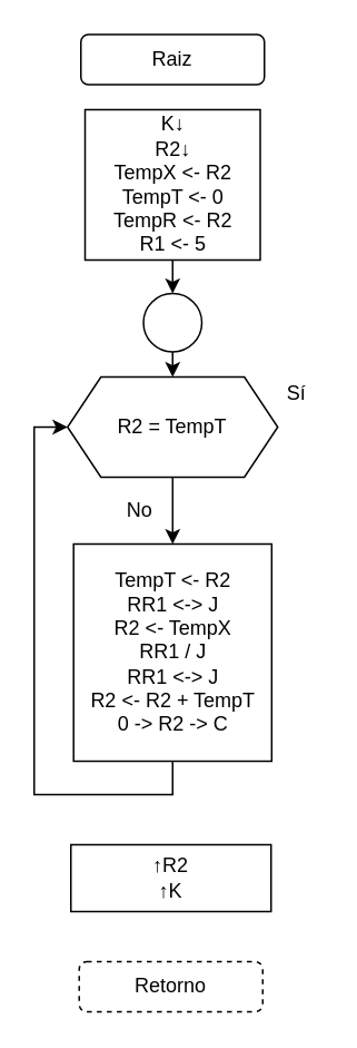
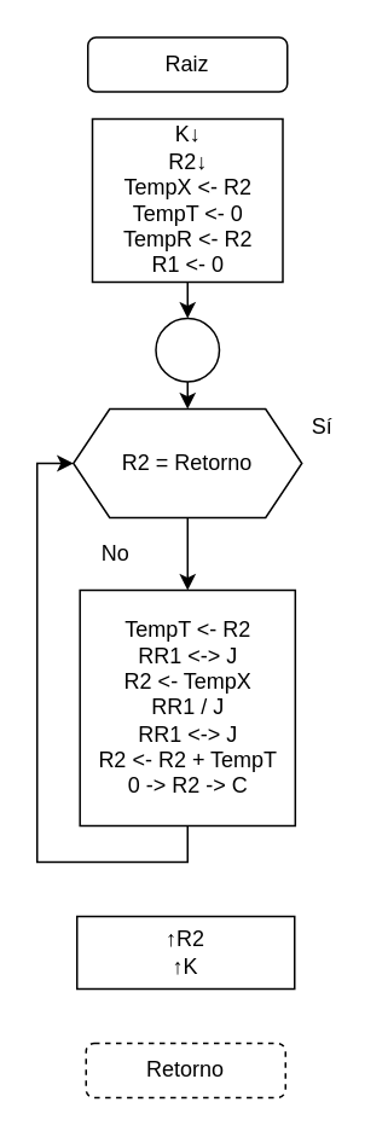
  <mxCell id="0" />
  <mxCell id="1" parent="0" />
  <mxCell id="2" value="Raiz" style="rounded=1;whiteSpace=wrap;html=1;" vertex="1" parent="1"><mxGeometry x="48" y="20" width="110" height="30" as="geometry" /></mxCell>
  <mxCell id="3" style="edgeStyle=orthogonalEdgeStyle;rounded=0;orthogonalLoop=1;jettySize=auto;html=1;entryX=0;entryY=0.5;entryDx=0;entryDy=0;" edge="1" parent="1" source="4" target="10"><mxGeometry relative="1" as="geometry"><Array as="points"><mxPoint x="103" y="475" /><mxPoint x="20" y="475" /><mxPoint x="20" y="255" /></Array></mxGeometry></mxCell>
  <mxCell id="4" value="&lt;div&gt;TempT &amp;lt;- R2&lt;/div&gt;&lt;div&gt;RR1 &amp;lt;-&amp;gt; J&lt;/div&gt;&lt;div&gt;R2 &amp;lt;- TempX&lt;br&gt;&lt;/div&gt;&lt;div&gt;RR1 / J&lt;/div&gt;&lt;div&gt;RR1 &amp;lt;-&amp;gt; J&lt;/div&gt;&lt;div&gt;R2 &amp;lt;- R2 + TempT&lt;/div&gt;&lt;div&gt;0 -&amp;gt; R2 -&amp;gt; C&lt;br&gt;&lt;/div&gt;" style="rounded=0;whiteSpace=wrap;html=1;" vertex="1" parent="1"><mxGeometry x="43.63" y="325" width="118.75" height="130" as="geometry" /></mxCell>
  <mxCell id="5" style="edgeStyle=orthogonalEdgeStyle;rounded=0;orthogonalLoop=1;jettySize=auto;html=1;exitX=0.5;exitY=1;exitDx=0;exitDy=0;entryX=0.5;entryY=0;entryDx=0;entryDy=0;" edge="1" parent="1" source="6" target="8"><mxGeometry relative="1" as="geometry" /></mxCell>
- <mxCell id="6" value="&lt;div&gt;K↓&lt;/div&gt;&lt;div&gt;R2↓&lt;/div&gt;&lt;div&gt;TempX &amp;lt;- R2&lt;/div&gt;&lt;div&gt;TempT &amp;lt;- 0&lt;/div&gt;&lt;div&gt;TempR &amp;lt;- R2&lt;/div&gt;&lt;div&gt;R1 &amp;lt;- 5&lt;br&gt;&lt;/div&gt;" style="rounded=0;whiteSpace=wrap;html=1;" vertex="1" parent="1"><mxGeometry x="50.5" y="65" width="105" height="90" as="geometry" /></mxCell>
+ <mxCell id="6" value="&lt;div&gt;K↓&lt;/div&gt;&lt;div&gt;R2↓&lt;/div&gt;&lt;div&gt;TempX &amp;lt;- R2&lt;/div&gt;&lt;div&gt;TempT &amp;lt;- 0&lt;/div&gt;&lt;div&gt;TempR &amp;lt;- R2&lt;/div&gt;&lt;div&gt;R1 &amp;lt;- 0&lt;br&gt;&lt;/div&gt;" style="rounded=0;whiteSpace=wrap;html=1;" vertex="1" parent="1"><mxGeometry x="50.5" y="65" width="105" height="90" as="geometry" /></mxCell>
  <mxCell id="7" style="edgeStyle=orthogonalEdgeStyle;rounded=0;orthogonalLoop=1;jettySize=auto;html=1;exitX=0.5;exitY=1;exitDx=0;exitDy=0;entryX=0.5;entryY=0;entryDx=0;entryDy=0;" edge="1" parent="1" source="8" target="10"><mxGeometry relative="1" as="geometry" /></mxCell>
  <mxCell id="8" value="" style="ellipse;whiteSpace=wrap;html=1;aspect=fixed;" vertex="1" parent="1"><mxGeometry x="85.5" y="175" width="35" height="35" as="geometry" /></mxCell>
  <mxCell id="9" style="edgeStyle=orthogonalEdgeStyle;rounded=0;orthogonalLoop=1;jettySize=auto;html=1;entryX=0.5;entryY=0;entryDx=0;entryDy=0;" edge="1" parent="1" source="10" target="4"><mxGeometry relative="1" as="geometry" /></mxCell>
- <mxCell id="10" value="R2 = TempT" style="shape=hexagon;perimeter=hexagonPerimeter2;whiteSpace=wrap;html=1;fixedSize=1;" vertex="1" parent="1"><mxGeometry x="40" y="225" width="126" height="60" as="geometry" /></mxCell>
+ <mxCell id="10" value="R2 = Retorno" style="shape=hexagon;perimeter=hexagonPerimeter2;whiteSpace=wrap;html=1;fixedSize=1;" vertex="1" parent="1"><mxGeometry x="40" y="225" width="126" height="60" as="geometry" /></mxCell>
  <mxCell id="11" value="&lt;div&gt;↑R2&lt;/div&gt;&lt;div&gt;↑K&lt;/div&gt;" style="rounded=0;whiteSpace=wrap;html=1;" vertex="1" parent="1"><mxGeometry x="42" y="505" width="120" height="40" as="geometry" /></mxCell>
  <mxCell id="12" value="Retorno" style="rounded=1;whiteSpace=wrap;html=1;dashed=1;" vertex="1" parent="1"><mxGeometry x="47" y="575" width="110" height="30" as="geometry" /></mxCell>
  <mxCell id="13" value="Sí" style="text;html=1;align=center;verticalAlign=middle;resizable=0;points=[];autosize=1;" vertex="1" parent="1"><mxGeometry x="162" y="225" width="30" height="20" as="geometry" /></mxCell>
- <mxCell id="14" value="No" style="text;html=1;align=center;verticalAlign=middle;resizable=0;points=[];autosize=1;" vertex="1" parent="1"><mxGeometry x="68" y="295" width="30" height="20" as="geometry" /></mxCell>
+ <mxCell id="14" value="No" style="text;html=1;align=center;verticalAlign=middle;resizable=0;points=[];autosize=1;" vertex="1" parent="1"><mxGeometry x="48" y="295" width="30" height="20" as="geometry" /></mxCell>
